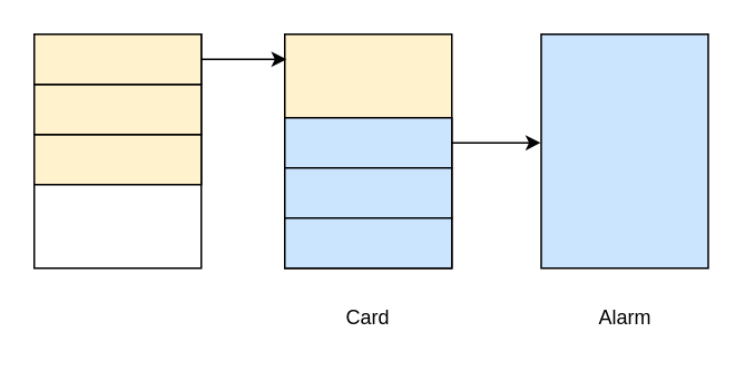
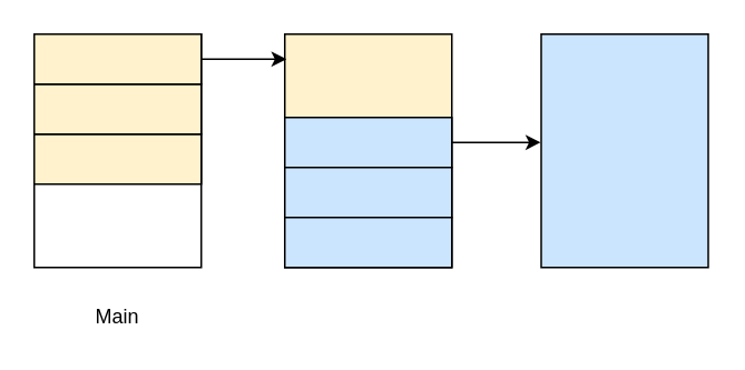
  <mxCell id="0" />
  <mxCell id="1" parent="0" />
  <mxCell id="2" value="" style="group" vertex="1" connectable="0" parent="1"><mxGeometry x="20" y="20" width="403.5" height="180" as="geometry" /></mxCell>
  <mxCell id="3" value="" style="rounded=0;whiteSpace=wrap;html=1;" vertex="1" parent="2"><mxGeometry width="100" height="140" as="geometry" /></mxCell>
  <mxCell id="4" value="" style="rounded=0;whiteSpace=wrap;html=1;fillColor=#FFF2CC;" vertex="1" parent="2"><mxGeometry x="150" width="100" height="140" as="geometry" /></mxCell>
  <mxCell id="5" value="" style="rounded=0;whiteSpace=wrap;html=1;fillColor=#CCE5FF;" vertex="1" parent="2"><mxGeometry x="303.5" width="100" height="140" as="geometry" /></mxCell>
  <mxCell id="6" value="" style="group" vertex="1" connectable="0" parent="2"><mxGeometry width="100" height="90" as="geometry" /></mxCell>
  <mxCell id="7" value="" style="rounded=0;whiteSpace=wrap;html=1;fillColor=#FFF2CC;" vertex="1" parent="6"><mxGeometry y="60" width="100" height="30" as="geometry" /></mxCell>
  <mxCell id="8" value="" style="rounded=0;whiteSpace=wrap;html=1;fillColor=#FFF2CC;" vertex="1" parent="6"><mxGeometry y="30" width="100" height="30" as="geometry" /></mxCell>
  <mxCell id="9" value="" style="rounded=0;whiteSpace=wrap;html=1;fillColor=#FFF2CC;" vertex="1" parent="6"><mxGeometry width="100" height="30" as="geometry" /></mxCell>
  <mxCell id="10" value="" style="group" vertex="1" connectable="0" parent="2"><mxGeometry x="150" y="50" width="100" height="90" as="geometry" /></mxCell>
  <mxCell id="11" value="" style="rounded=0;whiteSpace=wrap;html=1;fillColor=#CCE5FF;" vertex="1" parent="10"><mxGeometry width="100" height="30" as="geometry" /></mxCell>
  <mxCell id="12" value="" style="rounded=0;whiteSpace=wrap;html=1;fillColor=#CCE5FF;" vertex="1" parent="10"><mxGeometry y="30" width="100" height="30" as="geometry" /></mxCell>
  <mxCell id="13" value="" style="rounded=0;whiteSpace=wrap;html=1;fillColor=#CCE5FF;" vertex="1" parent="10"><mxGeometry y="60" width="100" height="30" as="geometry" /></mxCell>
  <mxCell id="14" style="edgeStyle=orthogonalEdgeStyle;rounded=0;orthogonalLoop=1;jettySize=auto;html=1;exitX=1;exitY=0.5;exitDx=0;exitDy=0;entryX=0.01;entryY=0.107;entryDx=0;entryDy=0;entryPerimeter=0;" edge="1" parent="2" source="9" target="4"><mxGeometry relative="1" as="geometry" /></mxCell>
  <mxCell id="15" style="edgeStyle=orthogonalEdgeStyle;rounded=0;orthogonalLoop=1;jettySize=auto;html=1;exitX=1;exitY=0.5;exitDx=0;exitDy=0;entryX=-0.003;entryY=0.464;entryDx=0;entryDy=0;entryPerimeter=0;" edge="1" parent="2" source="11" target="5"><mxGeometry relative="1" as="geometry" /></mxCell>
- <mxCell id="17" value="Card" style="text;html=1;strokeColor=none;fillColor=none;align=center;verticalAlign=middle;whiteSpace=wrap;rounded=0;" vertex="1" parent="2"><mxGeometry x="180" y="160" width="40" height="20" as="geometry" /></mxCell>
- <mxCell id="18" value="Alarm" style="text;html=1;strokeColor=none;fillColor=none;align=center;verticalAlign=middle;whiteSpace=wrap;rounded=0;" vertex="1" parent="2"><mxGeometry x="333.5" y="160" width="40" height="20" as="geometry" /></mxCell>
+ <mxCell id="16" value="Main" style="text;html=1;strokeColor=none;fillColor=none;align=center;verticalAlign=middle;whiteSpace=wrap;rounded=0;" vertex="1" parent="2"><mxGeometry x="30" y="160" width="40" height="20" as="geometry" /></mxCell>
